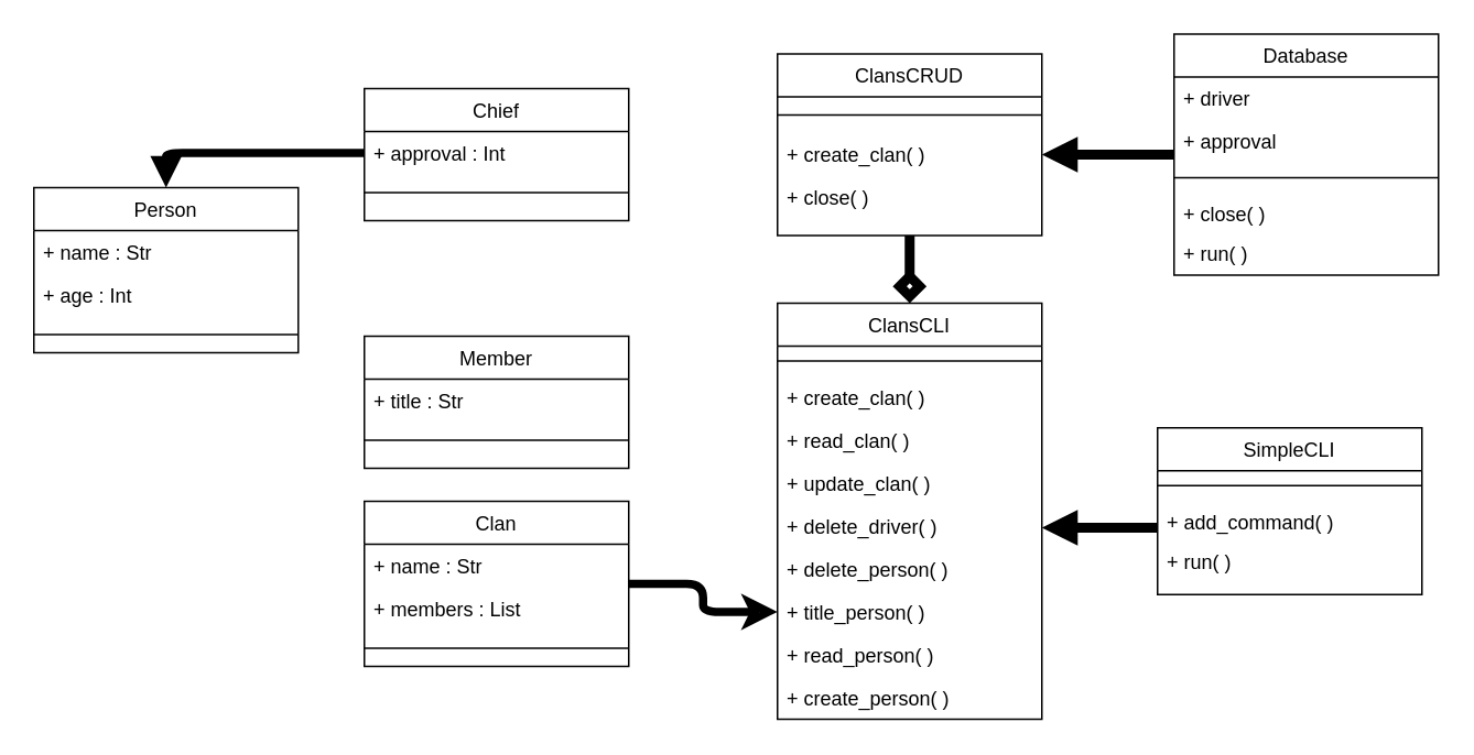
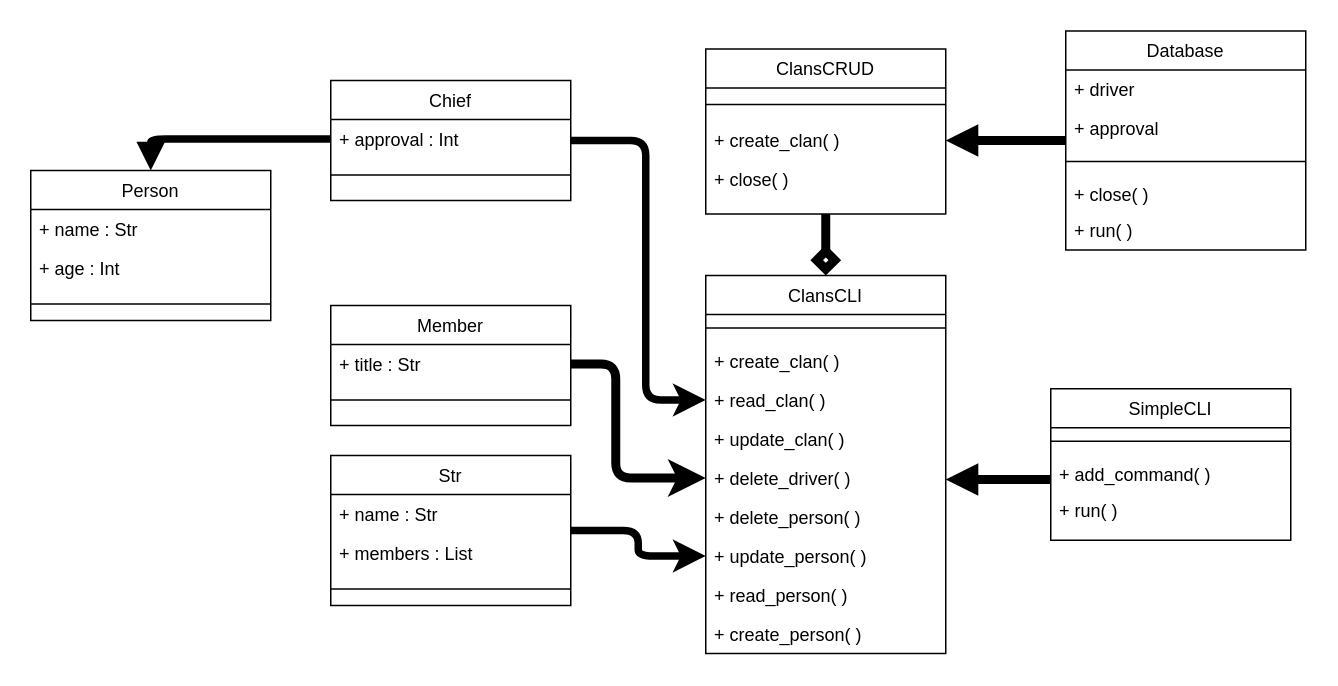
  <mxCell id="0" />
  <mxCell id="1" parent="0" />
  <mxCell id="2" value="Person" style="swimlane;fontStyle=0;align=center;verticalAlign=top;childLayout=stackLayout;horizontal=1;startSize=26;horizontalStack=0;resizeParent=1;resizeLast=0;collapsible=1;marginBottom=0;rounded=0;shadow=0;strokeWidth=1;" parent="1" vertex="1"><mxGeometry x="20" y="113" width="160" height="100" as="geometry"><mxRectangle x="550" y="140" width="160" height="26" as="alternateBounds" /></mxGeometry></mxCell>
  <mxCell id="3" value="+ name : Str&#10;" style="text;align=left;verticalAlign=top;spacingLeft=4;spacingRight=4;overflow=hidden;rotatable=0;points=[[0,0.5],[1,0.5]];portConstraint=eastwest;rounded=0;shadow=0;html=0;" parent="2" vertex="1"><mxGeometry y="26" width="160" height="26" as="geometry" /></mxCell>
  <mxCell id="4" value="+ age : Int" style="text;align=left;verticalAlign=top;spacingLeft=4;spacingRight=4;overflow=hidden;rotatable=0;points=[[0,0.5],[1,0.5]];portConstraint=eastwest;rounded=0;shadow=0;html=0;" parent="2" vertex="1"><mxGeometry y="52" width="160" height="26" as="geometry" /></mxCell>
  <mxCell id="5" value="" style="line;html=1;strokeWidth=1;align=left;verticalAlign=middle;spacingTop=-1;spacingLeft=3;spacingRight=3;rotatable=0;labelPosition=right;points=[];portConstraint=eastwest;" parent="2" vertex="1"><mxGeometry y="78" width="160" height="22" as="geometry" /></mxCell>
+ <mxCell id="6" style="edgeStyle=orthogonalEdgeStyle;rounded=1;orthogonalLoop=1;jettySize=auto;html=1;entryX=0;entryY=0.5;entryDx=0;entryDy=0;startArrow=none;startFill=0;endArrow=classic;endFill=0;exitX=1;exitY=0.5;exitDx=0;exitDy=0;strokeWidth=6;" edge="1" parent="1" source="8" target="35"><mxGeometry relative="1" as="geometry"><Array as="points"><mxPoint x="410" y="242" /><mxPoint x="410" y="318" /></Array></mxGeometry></mxCell>
  <mxCell id="7" value="Member" style="swimlane;fontStyle=0;align=center;verticalAlign=top;childLayout=stackLayout;horizontal=1;startSize=26;horizontalStack=0;resizeParent=1;resizeLast=0;collapsible=1;marginBottom=0;rounded=0;shadow=0;strokeWidth=1;" parent="1" vertex="1"><mxGeometry x="220" y="203" width="160" height="80" as="geometry"><mxRectangle x="550" y="140" width="160" height="26" as="alternateBounds" /></mxGeometry></mxCell>
  <mxCell id="8" value="+ title : Str" style="text;align=left;verticalAlign=top;spacingLeft=4;spacingRight=4;overflow=hidden;rotatable=0;points=[[0,0.5],[1,0.5]];portConstraint=eastwest;rounded=0;shadow=0;html=0;" parent="7" vertex="1"><mxGeometry y="26" width="160" height="26" as="geometry" /></mxCell>
  <mxCell id="9" value="" style="line;html=1;strokeWidth=1;align=left;verticalAlign=middle;spacingTop=-1;spacingLeft=3;spacingRight=3;rotatable=0;labelPosition=right;points=[];portConstraint=eastwest;" parent="7" vertex="1"><mxGeometry y="52" width="160" height="22" as="geometry" /></mxCell>
  <mxCell id="10" value="Chief" style="swimlane;fontStyle=0;align=center;verticalAlign=top;childLayout=stackLayout;horizontal=1;startSize=26;horizontalStack=0;resizeParent=1;resizeLast=0;collapsible=1;marginBottom=0;rounded=0;shadow=0;strokeWidth=1;" parent="1" vertex="1"><mxGeometry x="220" y="53" width="160" height="80" as="geometry"><mxRectangle x="550" y="140" width="160" height="26" as="alternateBounds" /></mxGeometry></mxCell>
  <mxCell id="11" value="+ approval : Int" style="text;align=left;verticalAlign=top;spacingLeft=4;spacingRight=4;overflow=hidden;rotatable=0;points=[[0,0.5],[1,0.5]];portConstraint=eastwest;rounded=0;shadow=0;html=0;" parent="10" vertex="1"><mxGeometry y="26" width="160" height="26" as="geometry" /></mxCell>
  <mxCell id="12" value="" style="line;html=1;strokeWidth=1;align=left;verticalAlign=middle;spacingTop=-1;spacingLeft=3;spacingRight=3;rotatable=0;labelPosition=right;points=[];portConstraint=eastwest;" parent="10" vertex="1"><mxGeometry y="52" width="160" height="22" as="geometry" /></mxCell>
  <mxCell id="13" style="edgeStyle=orthogonalEdgeStyle;rounded=1;orthogonalLoop=1;jettySize=auto;html=1;entryX=0;entryY=0.5;entryDx=0;entryDy=0;startArrow=none;startFill=0;endArrow=classic;endFill=0;strokeWidth=5;" edge="1" parent="1" source="14" target="37"><mxGeometry relative="1" as="geometry" /></mxCell>
- <mxCell id="14" value="Clan" style="swimlane;fontStyle=0;align=center;verticalAlign=top;childLayout=stackLayout;horizontal=1;startSize=26;horizontalStack=0;resizeParent=1;resizeLast=0;collapsible=1;marginBottom=0;rounded=0;shadow=0;strokeWidth=1;" parent="1" vertex="1"><mxGeometry x="220" y="303" width="160" height="100" as="geometry"><mxRectangle x="550" y="140" width="160" height="26" as="alternateBounds" /></mxGeometry></mxCell>
+ <mxCell id="14" value="Str" style="swimlane;fontStyle=0;align=center;verticalAlign=top;childLayout=stackLayout;horizontal=1;startSize=26;horizontalStack=0;resizeParent=1;resizeLast=0;collapsible=1;marginBottom=0;rounded=0;shadow=0;strokeWidth=1;" parent="1" vertex="1"><mxGeometry x="220" y="303" width="160" height="100" as="geometry"><mxRectangle x="550" y="140" width="160" height="26" as="alternateBounds" /></mxGeometry></mxCell>
  <mxCell id="15" value="+ name : Str" style="text;align=left;verticalAlign=top;spacingLeft=4;spacingRight=4;overflow=hidden;rotatable=0;points=[[0,0.5],[1,0.5]];portConstraint=eastwest;rounded=0;shadow=0;html=0;" parent="14" vertex="1"><mxGeometry y="26" width="160" height="26" as="geometry" /></mxCell>
  <mxCell id="16" value="+ members : List" style="text;align=left;verticalAlign=top;spacingLeft=4;spacingRight=4;overflow=hidden;rotatable=0;points=[[0,0.5],[1,0.5]];portConstraint=eastwest;rounded=0;shadow=0;html=0;" parent="14" vertex="1"><mxGeometry y="52" width="160" height="26" as="geometry" /></mxCell>
  <mxCell id="17" value="" style="line;html=1;strokeWidth=1;align=left;verticalAlign=middle;spacingTop=-1;spacingLeft=3;spacingRight=3;rotatable=0;labelPosition=right;points=[];portConstraint=eastwest;" parent="14" vertex="1"><mxGeometry y="78" width="160" height="22" as="geometry" /></mxCell>
  <mxCell id="18" style="edgeStyle=orthogonalEdgeStyle;rounded=1;orthogonalLoop=1;jettySize=auto;html=1;entryX=1;entryY=0.5;entryDx=0;entryDy=0;startArrow=none;startFill=0;endArrow=block;endFill=1;strokeWidth=6;" edge="1" parent="1" source="19" target="28"><mxGeometry relative="1" as="geometry" /></mxCell>
  <mxCell id="19" value="Database" style="swimlane;fontStyle=0;align=center;verticalAlign=top;childLayout=stackLayout;horizontal=1;startSize=26;horizontalStack=0;resizeParent=1;resizeLast=0;collapsible=1;marginBottom=0;rounded=0;shadow=0;strokeWidth=1;" parent="1" vertex="1"><mxGeometry x="710" y="20" width="160" height="146" as="geometry"><mxRectangle x="550" y="140" width="160" height="26" as="alternateBounds" /></mxGeometry></mxCell>
  <mxCell id="20" value="+ driver" style="text;align=left;verticalAlign=top;spacingLeft=4;spacingRight=4;overflow=hidden;rotatable=0;points=[[0,0.5],[1,0.5]];portConstraint=eastwest;rounded=0;shadow=0;html=0;" parent="19" vertex="1"><mxGeometry y="26" width="160" height="26" as="geometry" /></mxCell>
  <mxCell id="21" value="+ approval" style="text;align=left;verticalAlign=top;spacingLeft=4;spacingRight=4;overflow=hidden;rotatable=0;points=[[0,0.5],[1,0.5]];portConstraint=eastwest;rounded=0;shadow=0;html=0;" parent="19" vertex="1"><mxGeometry y="52" width="160" height="26" as="geometry" /></mxCell>
  <mxCell id="22" value="" style="line;html=1;strokeWidth=1;align=left;verticalAlign=middle;spacingTop=-1;spacingLeft=3;spacingRight=3;rotatable=0;labelPosition=right;points=[];portConstraint=eastwest;" parent="19" vertex="1"><mxGeometry y="78" width="160" height="18" as="geometry" /></mxCell>
  <mxCell id="23" value="+ close( )" style="text;align=left;verticalAlign=top;spacingLeft=4;spacingRight=4;overflow=hidden;rotatable=0;points=[[0,0.5],[1,0.5]];portConstraint=eastwest;rounded=0;shadow=0;html=0;" parent="19" vertex="1"><mxGeometry y="96" width="160" height="24" as="geometry" /></mxCell>
  <mxCell id="24" value="+ run( )" style="text;align=left;verticalAlign=top;spacingLeft=4;spacingRight=4;overflow=hidden;rotatable=0;points=[[0,0.5],[1,0.5]];portConstraint=eastwest;rounded=0;shadow=0;html=0;" parent="19" vertex="1"><mxGeometry y="120" width="160" height="26" as="geometry" /></mxCell>
  <mxCell id="25" style="edgeStyle=orthogonalEdgeStyle;rounded=1;orthogonalLoop=1;jettySize=auto;html=1;entryX=0.5;entryY=0;entryDx=0;entryDy=0;startArrow=none;startFill=0;endArrow=diamond;endFill=0;strokeWidth=6;" edge="1" parent="1" source="26" target="30"><mxGeometry relative="1" as="geometry" /></mxCell>
  <mxCell id="26" value="ClansCRUD" style="swimlane;fontStyle=0;align=center;verticalAlign=top;childLayout=stackLayout;horizontal=1;startSize=26;horizontalStack=0;resizeParent=1;resizeLast=0;collapsible=1;marginBottom=0;rounded=0;shadow=0;strokeWidth=1;" parent="1" vertex="1"><mxGeometry x="470" y="32" width="160" height="110" as="geometry"><mxRectangle x="550" y="140" width="160" height="26" as="alternateBounds" /></mxGeometry></mxCell>
  <mxCell id="27" value="" style="line;html=1;strokeWidth=1;align=left;verticalAlign=middle;spacingTop=-1;spacingLeft=3;spacingRight=3;rotatable=0;labelPosition=right;points=[];portConstraint=eastwest;" parent="26" vertex="1"><mxGeometry y="26" width="160" height="22" as="geometry" /></mxCell>
  <mxCell id="28" value="+ create_clan( )" style="text;align=left;verticalAlign=top;spacingLeft=4;spacingRight=4;overflow=hidden;rotatable=0;points=[[0,0.5],[1,0.5]];portConstraint=eastwest;rounded=0;shadow=0;html=0;" parent="26" vertex="1"><mxGeometry y="48" width="160" height="26" as="geometry" /></mxCell>
  <mxCell id="29" value="+ close( )" style="text;align=left;verticalAlign=top;spacingLeft=4;spacingRight=4;overflow=hidden;rotatable=0;points=[[0,0.5],[1,0.5]];portConstraint=eastwest;rounded=0;shadow=0;html=0;" parent="26" vertex="1"><mxGeometry y="74" width="160" height="26" as="geometry" /></mxCell>
  <mxCell id="30" value="ClansCLI" style="swimlane;fontStyle=0;align=center;verticalAlign=top;childLayout=stackLayout;horizontal=1;startSize=26;horizontalStack=0;resizeParent=1;resizeLast=0;collapsible=1;marginBottom=0;rounded=0;shadow=0;strokeWidth=1;" vertex="1" parent="1"><mxGeometry x="470" y="183" width="160" height="252" as="geometry"><mxRectangle x="550" y="140" width="160" height="26" as="alternateBounds" /></mxGeometry></mxCell>
  <mxCell id="31" value="" style="line;html=1;strokeWidth=1;align=left;verticalAlign=middle;spacingTop=-1;spacingLeft=3;spacingRight=3;rotatable=0;labelPosition=right;points=[];portConstraint=eastwest;" vertex="1" parent="30"><mxGeometry y="26" width="160" height="18" as="geometry" /></mxCell>
  <mxCell id="32" value="+ create_clan( )" style="text;align=left;verticalAlign=top;spacingLeft=4;spacingRight=4;overflow=hidden;rotatable=0;points=[[0,0.5],[1,0.5]];portConstraint=eastwest;rounded=0;shadow=0;html=0;" vertex="1" parent="30"><mxGeometry y="44" width="160" height="26" as="geometry" /></mxCell>
  <mxCell id="33" value="+ read_clan( )" style="text;align=left;verticalAlign=top;spacingLeft=4;spacingRight=4;overflow=hidden;rotatable=0;points=[[0,0.5],[1,0.5]];portConstraint=eastwest;rounded=0;shadow=0;html=0;" vertex="1" parent="30"><mxGeometry y="70" width="160" height="26" as="geometry" /></mxCell>
  <mxCell id="34" value="+ update_clan( )" style="text;align=left;verticalAlign=top;spacingLeft=4;spacingRight=4;overflow=hidden;rotatable=0;points=[[0,0.5],[1,0.5]];portConstraint=eastwest;rounded=0;shadow=0;html=0;" vertex="1" parent="30"><mxGeometry y="96" width="160" height="26" as="geometry" /></mxCell>
  <mxCell id="35" value="+ delete_driver( )" style="text;align=left;verticalAlign=top;spacingLeft=4;spacingRight=4;overflow=hidden;rotatable=0;points=[[0,0.5],[1,0.5]];portConstraint=eastwest;rounded=0;shadow=0;html=0;" vertex="1" parent="30"><mxGeometry y="122" width="160" height="26" as="geometry" /></mxCell>
  <mxCell id="36" value="+ delete_person( )" style="text;align=left;verticalAlign=top;spacingLeft=4;spacingRight=4;overflow=hidden;rotatable=0;points=[[0,0.5],[1,0.5]];portConstraint=eastwest;rounded=0;shadow=0;html=0;" vertex="1" parent="30"><mxGeometry y="148" width="160" height="26" as="geometry" /></mxCell>
- <mxCell id="37" value="+ title_person( )" style="text;align=left;verticalAlign=top;spacingLeft=4;spacingRight=4;overflow=hidden;rotatable=0;points=[[0,0.5],[1,0.5]];portConstraint=eastwest;rounded=0;shadow=0;html=0;" vertex="1" parent="30"><mxGeometry y="174" width="160" height="26" as="geometry" /></mxCell>
+ <mxCell id="37" value="+ update_person( )" style="text;align=left;verticalAlign=top;spacingLeft=4;spacingRight=4;overflow=hidden;rotatable=0;points=[[0,0.5],[1,0.5]];portConstraint=eastwest;rounded=0;shadow=0;html=0;" vertex="1" parent="30"><mxGeometry y="174" width="160" height="26" as="geometry" /></mxCell>
  <mxCell id="38" value="+ read_person( )" style="text;align=left;verticalAlign=top;spacingLeft=4;spacingRight=4;overflow=hidden;rotatable=0;points=[[0,0.5],[1,0.5]];portConstraint=eastwest;rounded=0;shadow=0;html=0;" vertex="1" parent="30"><mxGeometry y="200" width="160" height="26" as="geometry" /></mxCell>
  <mxCell id="39" value="+ create_person( )" style="text;align=left;verticalAlign=top;spacingLeft=4;spacingRight=4;overflow=hidden;rotatable=0;points=[[0,0.5],[1,0.5]];portConstraint=eastwest;rounded=0;shadow=0;html=0;" vertex="1" parent="30"><mxGeometry y="226" width="160" height="26" as="geometry" /></mxCell>
  <mxCell id="40" value="SimpleCLI" style="swimlane;fontStyle=0;align=center;verticalAlign=top;childLayout=stackLayout;horizontal=1;startSize=26;horizontalStack=0;resizeParent=1;resizeLast=0;collapsible=1;marginBottom=0;rounded=0;shadow=0;strokeWidth=1;" vertex="1" parent="1"><mxGeometry x="700" y="258.5" width="160" height="101" as="geometry"><mxRectangle x="550" y="140" width="160" height="26" as="alternateBounds" /></mxGeometry></mxCell>
  <mxCell id="41" value="" style="line;html=1;strokeWidth=1;align=left;verticalAlign=middle;spacingTop=-1;spacingLeft=3;spacingRight=3;rotatable=0;labelPosition=right;points=[];portConstraint=eastwest;" vertex="1" parent="40"><mxGeometry y="26" width="160" height="18" as="geometry" /></mxCell>
  <mxCell id="42" value="+ add_command( )" style="text;align=left;verticalAlign=top;spacingLeft=4;spacingRight=4;overflow=hidden;rotatable=0;points=[[0,0.5],[1,0.5]];portConstraint=eastwest;rounded=0;shadow=0;html=0;" vertex="1" parent="40"><mxGeometry y="44" width="160" height="24" as="geometry" /></mxCell>
  <mxCell id="43" value="+ run( )" style="text;align=left;verticalAlign=top;spacingLeft=4;spacingRight=4;overflow=hidden;rotatable=0;points=[[0,0.5],[1,0.5]];portConstraint=eastwest;rounded=0;shadow=0;html=0;" vertex="1" parent="40"><mxGeometry y="68" width="160" height="24" as="geometry" /></mxCell>
  <mxCell id="44" style="edgeStyle=orthogonalEdgeStyle;rounded=1;orthogonalLoop=1;jettySize=auto;html=1;entryX=0.5;entryY=0;entryDx=0;entryDy=0;startArrow=none;startFill=0;endArrow=block;endFill=1;strokeWidth=5;" edge="1" parent="1" source="11" target="2"><mxGeometry relative="1" as="geometry" /></mxCell>
+ <mxCell id="45" value="" style="endArrow=classic;endFill=0;html=1;edgeStyle=orthogonalEdgeStyle;align=left;verticalAlign=top;entryX=0;entryY=0.5;entryDx=0;entryDy=0;strokeWidth=5;" edge="1" parent="1" source="10" target="33"><mxGeometry x="-1" relative="1" as="geometry"><mxPoint x="390" y="153" as="sourcePoint" /><mxPoint x="550" y="153" as="targetPoint" /><Array as="points"><mxPoint x="430" y="93" /><mxPoint x="430" y="266" /></Array></mxGeometry></mxCell>
  <mxCell id="46" style="edgeStyle=orthogonalEdgeStyle;rounded=1;orthogonalLoop=1;jettySize=auto;html=1;startArrow=none;startFill=0;endArrow=block;endFill=1;strokeWidth=6;" edge="1" parent="1"><mxGeometry relative="1" as="geometry"><mxPoint x="700" y="319" as="sourcePoint" /><mxPoint x="630" y="319" as="targetPoint" /></mxGeometry></mxCell>
